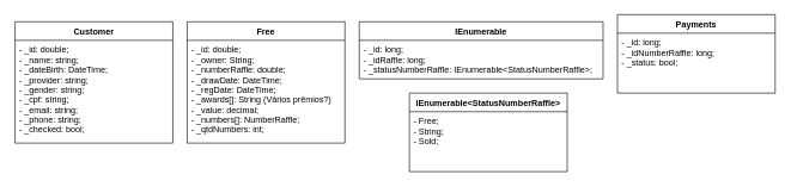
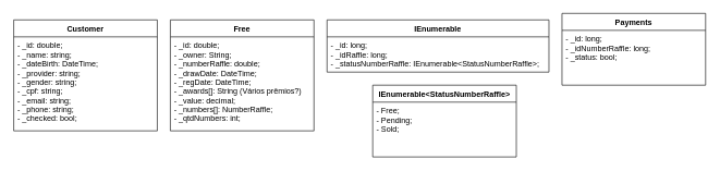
  <mxCell id="0" />
  <mxCell id="1" parent="0" />
  <mxCell id="2" value="Customer" style="swimlane;fontStyle=1;align=center;verticalAlign=top;childLayout=stackLayout;horizontal=1;startSize=26;horizontalStack=0;resizeParent=1;resizeParentMax=0;resizeLast=0;collapsible=1;marginBottom=0;" parent="1" vertex="1"><mxGeometry x="20" y="30" width="220" height="170" as="geometry" /></mxCell>
  <mxCell id="3" value="- _id: double;&#10;- _name: string;&#10;- _dateBirth: DateTime;&#10;- _provider: string;&#10;- _gender: string;&#10;- _cpf: string;&#10;- _email: string;&#10;- _phone: string;&#10;- _checked: bool;" style="text;strokeColor=none;fillColor=none;align=left;verticalAlign=top;spacingLeft=4;spacingRight=4;overflow=hidden;rotatable=0;points=[[0,0.5],[1,0.5]];portConstraint=eastwest;" parent="2" vertex="1"><mxGeometry y="26" width="220" height="144" as="geometry" /></mxCell>
  <mxCell id="4" value="Free" style="swimlane;fontStyle=1;align=center;verticalAlign=top;childLayout=stackLayout;horizontal=1;startSize=26;horizontalStack=0;resizeParent=1;resizeParentMax=0;resizeLast=0;collapsible=1;marginBottom=0;" parent="1" vertex="1"><mxGeometry x="260" y="30" width="220" height="170" as="geometry" /></mxCell>
  <mxCell id="5" value="- _id: double;&#10;- _owner: String;&#10;- _numberRaffle: double;&#10;- _drawDate: DateTime;&#10;- _regDate: DateTime;&#10;- _awards[]: String (Vários prêmios?)&#10;- _value: decimal;&#10;- _numbers[]: NumberRaffle;&#10;- _qtdNumbers: int;" style="text;strokeColor=none;fillColor=none;align=left;verticalAlign=top;spacingLeft=4;spacingRight=4;overflow=hidden;rotatable=0;points=[[0,0.5],[1,0.5]];portConstraint=eastwest;" parent="4" vertex="1"><mxGeometry y="26" width="220" height="144" as="geometry" /></mxCell>
  <mxCell id="6" value="Payments" style="swimlane;fontStyle=1;align=center;verticalAlign=top;childLayout=stackLayout;horizontal=1;startSize=26;horizontalStack=0;resizeParent=1;resizeParentMax=0;resizeLast=0;collapsible=1;marginBottom=0;" parent="1" vertex="1"><mxGeometry x="860" y="20" width="220" height="110" as="geometry" /></mxCell>
  <mxCell id="7" value="- _id: long;&#10;- _idNumberRaffle: long;&#10;- _status: bool;" style="text;strokeColor=none;fillColor=none;align=left;verticalAlign=top;spacingLeft=4;spacingRight=4;overflow=hidden;rotatable=0;points=[[0,0.5],[1,0.5]];portConstraint=eastwest;" parent="6" vertex="1"><mxGeometry y="26" width="220" height="84" as="geometry" /></mxCell>
  <mxCell id="8" value="IEnumerable" style="swimlane;fontStyle=1;align=center;verticalAlign=top;childLayout=stackLayout;horizontal=1;startSize=26;horizontalStack=0;resizeParent=1;resizeParentMax=0;resizeLast=0;collapsible=1;marginBottom=0;" parent="1" vertex="1"><mxGeometry x="500" y="30" width="340" height="80" as="geometry" /></mxCell>
  <mxCell id="9" value="- _id: long;&#10;- _idRaffle: long;&#10;- _statusNumberRaffle: IEnumerable&lt;StatusNumberRaffle&gt;;" style="text;strokeColor=none;fillColor=none;align=left;verticalAlign=top;spacingLeft=4;spacingRight=4;overflow=hidden;rotatable=0;points=[[0,0.5],[1,0.5]];portConstraint=eastwest;" parent="8" vertex="1"><mxGeometry y="26" width="340" height="54" as="geometry" /></mxCell>
  <mxCell id="10" value="IEnumerable&lt;StatusNumberRaffle&gt;" style="swimlane;fontStyle=1;align=center;verticalAlign=top;childLayout=stackLayout;horizontal=1;startSize=26;horizontalStack=0;resizeParent=1;resizeParentMax=0;resizeLast=0;collapsible=1;marginBottom=0;" parent="1" vertex="1"><mxGeometry x="570" y="130" width="220" height="110" as="geometry" /></mxCell>
- <mxCell id="11" value="- Free;&#10;- String;&#10;- Sold;" style="text;strokeColor=none;fillColor=none;align=left;verticalAlign=top;spacingLeft=4;spacingRight=4;overflow=hidden;rotatable=0;points=[[0,0.5],[1,0.5]];portConstraint=eastwest;" parent="10" vertex="1"><mxGeometry y="26" width="220" height="84" as="geometry" /></mxCell>
+ <mxCell id="11" value="- Free;&#10;- Pending;&#10;- Sold;" style="text;strokeColor=none;fillColor=none;align=left;verticalAlign=top;spacingLeft=4;spacingRight=4;overflow=hidden;rotatable=0;points=[[0,0.5],[1,0.5]];portConstraint=eastwest;" parent="10" vertex="1"><mxGeometry y="26" width="220" height="84" as="geometry" /></mxCell>
